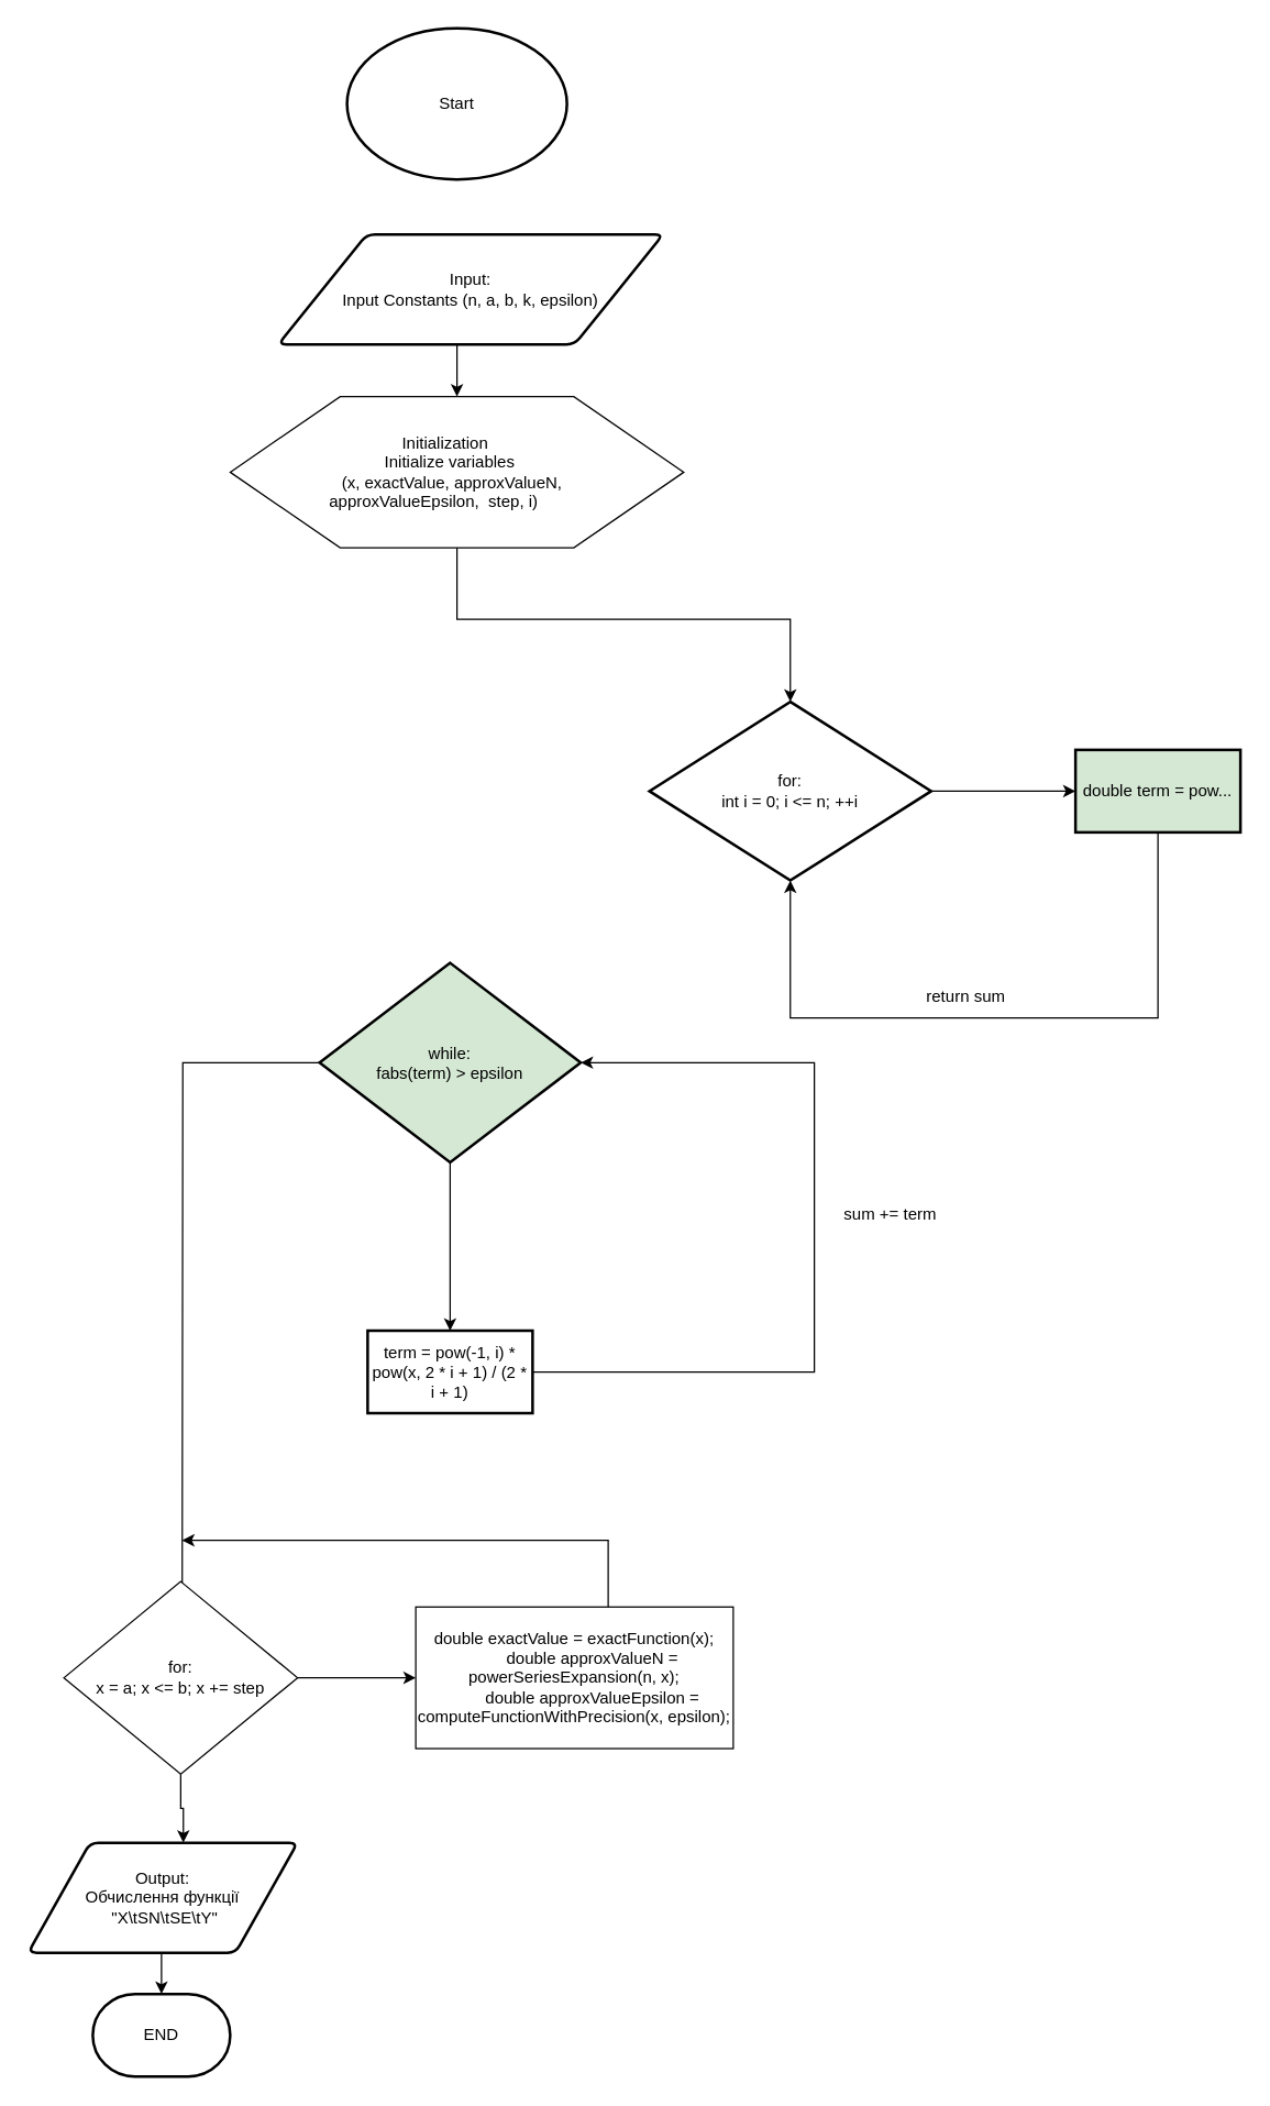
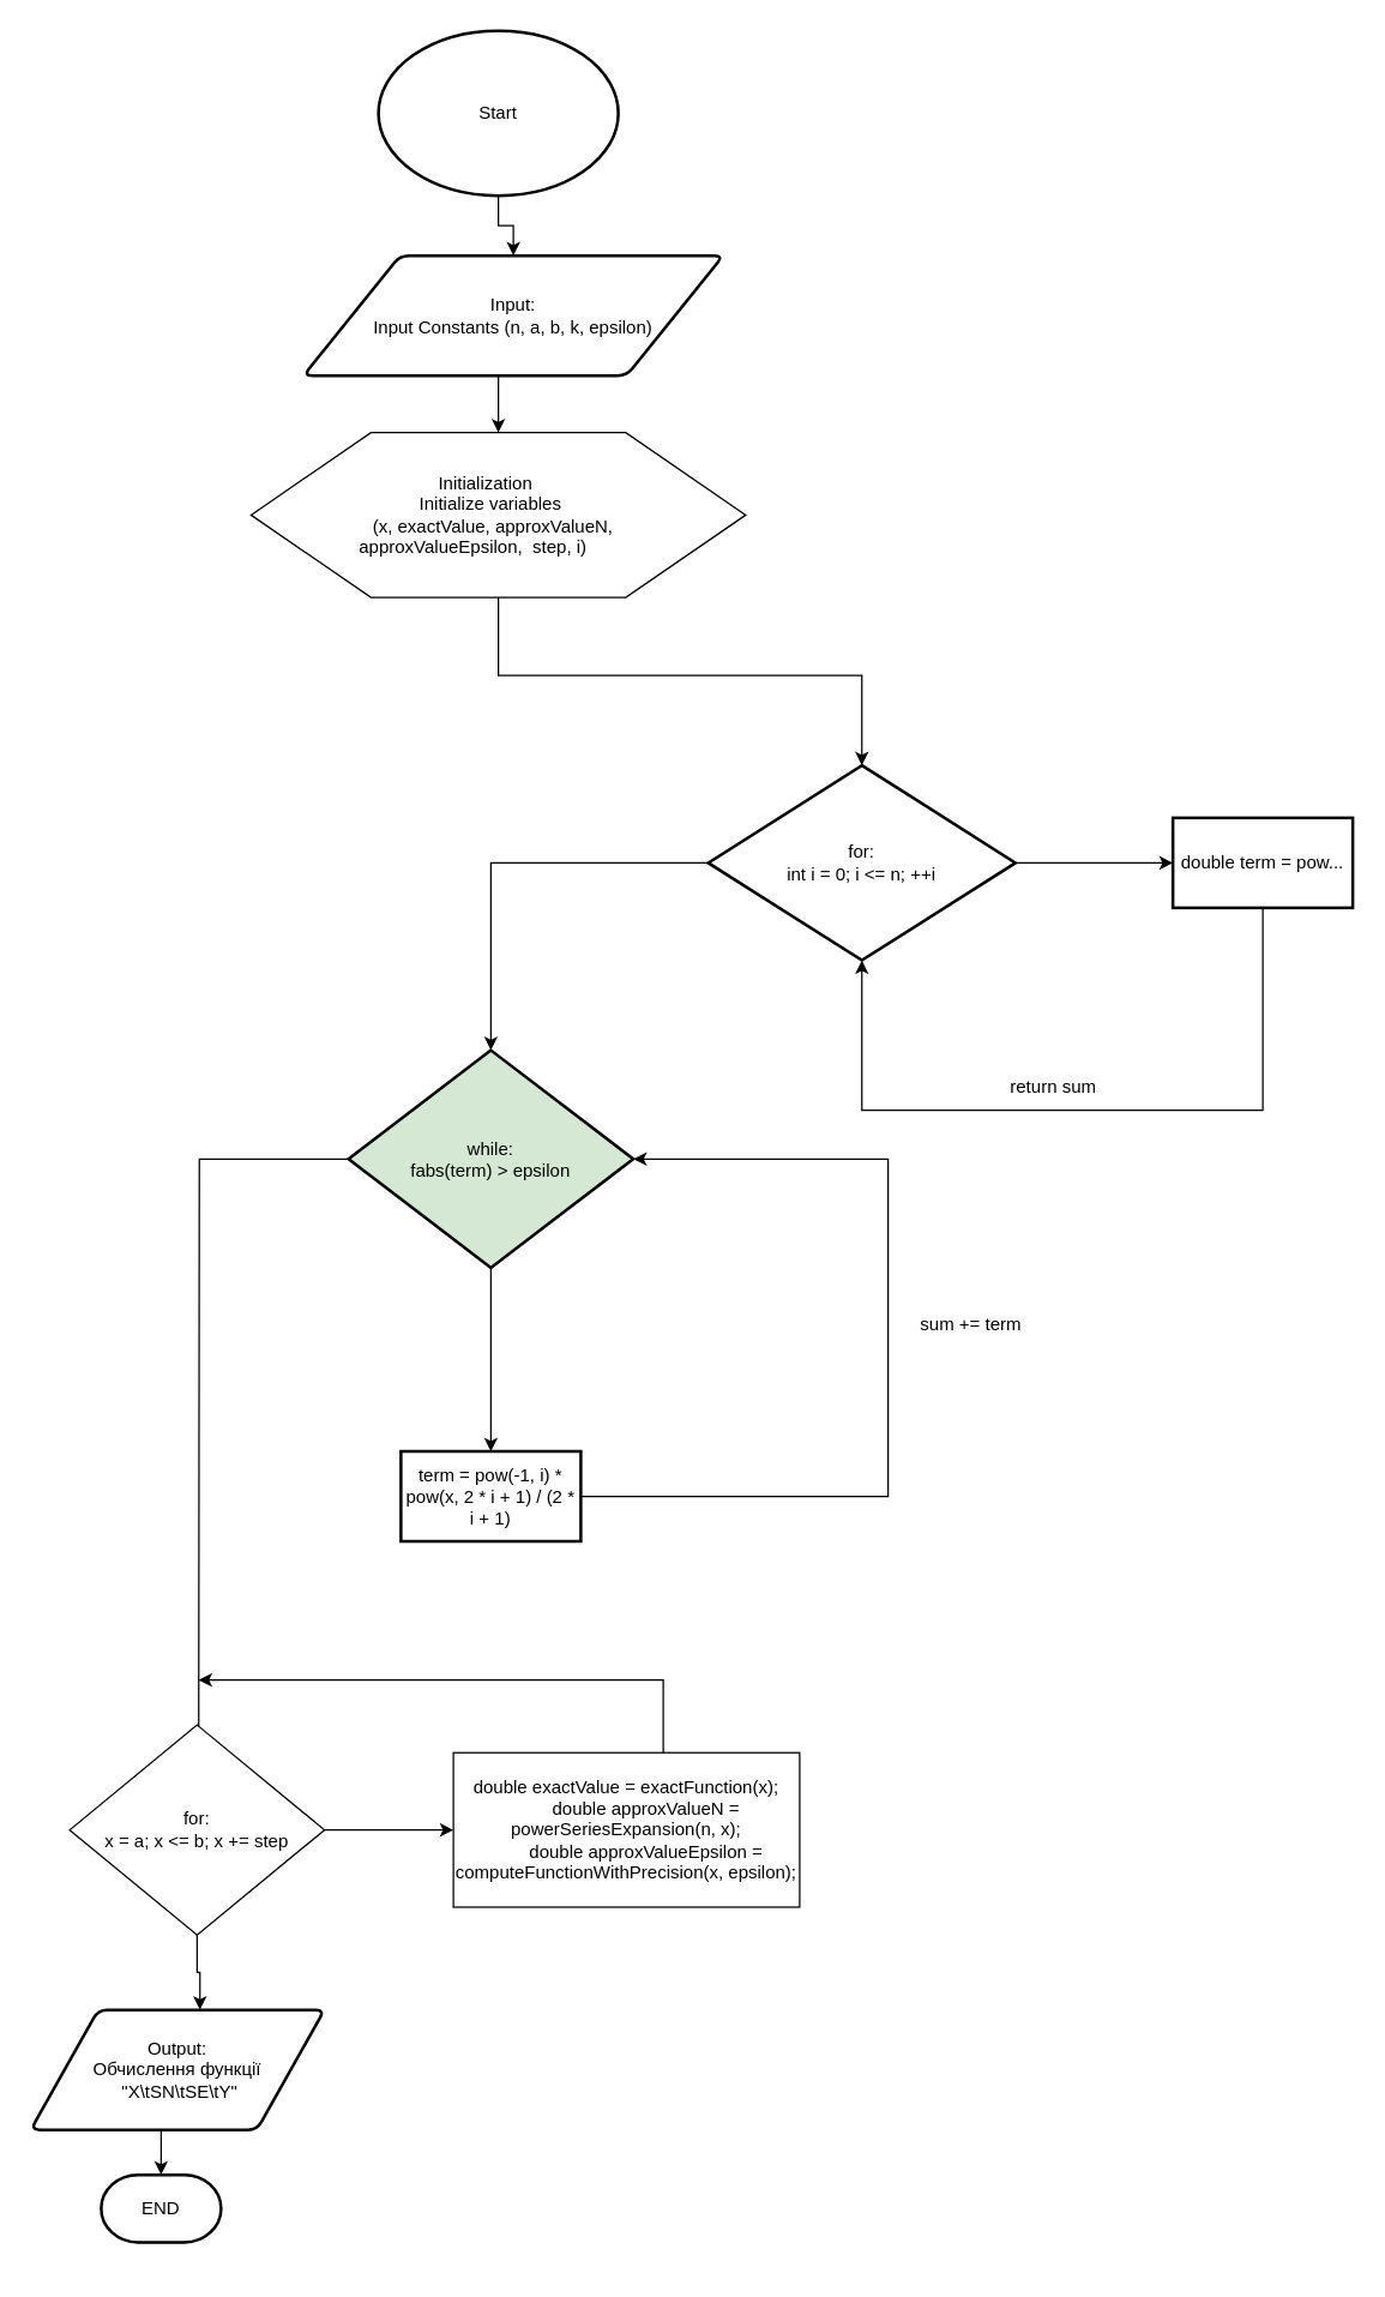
  <mxCell id="0" />
  <mxCell id="1" parent="0" />
+ <mxCell id="2" style="edgeStyle=orthogonalEdgeStyle;rounded=0;orthogonalLoop=1;jettySize=auto;html=1;exitX=0.5;exitY=1;exitDx=0;exitDy=0;exitPerimeter=0;entryX=0.5;entryY=0;entryDx=0;entryDy=0;" parent="1" source="3" target="5" edge="1"><mxGeometry relative="1" as="geometry" /></mxCell>
  <mxCell id="3" value="Start" style="strokeWidth=2;html=1;shape=mxgraph.flowchart.start_2;whiteSpace=wrap;" parent="1" vertex="1"><mxGeometry x="252" y="20" width="160" height="110" as="geometry" /></mxCell>
  <mxCell id="4" style="edgeStyle=orthogonalEdgeStyle;rounded=0;orthogonalLoop=1;jettySize=auto;html=1;exitX=0.5;exitY=1;exitDx=0;exitDy=0;entryX=0.5;entryY=0;entryDx=0;entryDy=0;" parent="1" source="5" target="6" edge="1"><mxGeometry relative="1" as="geometry" /></mxCell>
  <mxCell id="5" value="Input:&lt;br&gt;Input Constants (n, a, b, k, epsilon)" style="shape=parallelogram;html=1;strokeWidth=2;perimeter=parallelogramPerimeter;whiteSpace=wrap;rounded=1;arcSize=12;size=0.23;" parent="1" vertex="1"><mxGeometry x="202" y="170" width="280" height="80" as="geometry" /></mxCell>
  <mxCell id="6" value="&lt;div&gt;&amp;nbsp;Initialization&amp;nbsp; &amp;nbsp; &amp;nbsp;&amp;nbsp;&lt;/div&gt;&lt;div&gt;Initialize variables&amp;nbsp; &amp;nbsp;&lt;/div&gt;&lt;div&gt;&amp;nbsp;(x, exactValue,&lt;span style=&quot;background-color: initial;&quot;&gt;&amp;nbsp;approxValueN,&amp;nbsp; &amp;nbsp;&lt;/span&gt;&lt;/div&gt;&lt;div&gt;approxValueEpsilon,&amp;nbsp;&lt;span style=&quot;background-color: initial;&quot;&gt;&amp;nbsp;step, i)&amp;nbsp; &amp;nbsp; &amp;nbsp; &amp;nbsp; &amp;nbsp;&amp;nbsp;&lt;/span&gt;&lt;/div&gt;" style="shape=hexagon;perimeter=hexagonPerimeter2;whiteSpace=wrap;html=1;fixedSize=1;size=80;" parent="1" vertex="1"><mxGeometry x="167" y="288" width="330" height="110" as="geometry" /></mxCell>
  <mxCell id="7" value="" style="edgeStyle=orthogonalEdgeStyle;rounded=0;orthogonalLoop=1;jettySize=auto;html=1;" parent="1" source="9" target="10" edge="1"><mxGeometry relative="1" as="geometry" /></mxCell>
+ <mxCell id="8" value="" style="edgeStyle=orthogonalEdgeStyle;rounded=0;orthogonalLoop=1;jettySize=auto;html=1;" parent="1" source="9" target="14" edge="1"><mxGeometry relative="1" as="geometry" /></mxCell>
  <mxCell id="9" value="for:&lt;br&gt;int i = 0; i &amp;lt;= n; ++i" style="strokeWidth=2;html=1;shape=mxgraph.flowchart.decision;whiteSpace=wrap;" parent="1" vertex="1"><mxGeometry x="472" y="510" width="205" height="130" as="geometry" /></mxCell>
- <mxCell id="10" value="double term = pow..." style="whiteSpace=wrap;html=1;strokeWidth=2;fillColor=#d5e8d4;" parent="1" vertex="1"><mxGeometry x="782" y="545" width="120" height="60" as="geometry" /></mxCell>
+ <mxCell id="10" value="double term = pow..." style="whiteSpace=wrap;html=1;strokeWidth=2;" parent="1" vertex="1"><mxGeometry x="782" y="545" width="120" height="60" as="geometry" /></mxCell>
  <mxCell id="11" value="return sum" style="text;html=1;align=center;verticalAlign=middle;resizable=0;points=[];autosize=1;strokeColor=none;fillColor=none;" parent="1" vertex="1"><mxGeometry x="662" y="710" width="80" height="30" as="geometry" /></mxCell>
  <mxCell id="12" value="" style="edgeStyle=orthogonalEdgeStyle;rounded=0;orthogonalLoop=1;jettySize=auto;html=1;" parent="1" source="14" target="18" edge="1"><mxGeometry relative="1" as="geometry" /></mxCell>
  <mxCell id="13" style="edgeStyle=orthogonalEdgeStyle;rounded=0;orthogonalLoop=1;jettySize=auto;html=1;exitX=0;exitY=0.5;exitDx=0;exitDy=0;" parent="1" source="14" edge="1"><mxGeometry relative="1" as="geometry"><mxPoint x="132" y="1210" as="targetPoint" /></mxGeometry></mxCell>
  <mxCell id="14" value="while:&lt;br&gt;fabs(term) &amp;gt; epsilon" style="rhombus;whiteSpace=wrap;html=1;strokeWidth=2;fillColor=#d5e8d4;" parent="1" vertex="1"><mxGeometry x="232" y="700" width="190" height="145" as="geometry" /></mxCell>
  <mxCell id="15" style="edgeStyle=orthogonalEdgeStyle;rounded=0;orthogonalLoop=1;jettySize=auto;html=1;exitX=0.5;exitY=1;exitDx=0;exitDy=0;entryX=0.5;entryY=0;entryDx=0;entryDy=0;entryPerimeter=0;" parent="1" source="6" target="9" edge="1"><mxGeometry relative="1" as="geometry"><Array as="points"><mxPoint x="332" y="450" /><mxPoint x="574" y="450" /></Array></mxGeometry></mxCell>
  <mxCell id="16" style="edgeStyle=orthogonalEdgeStyle;rounded=0;orthogonalLoop=1;jettySize=auto;html=1;exitX=0.5;exitY=1;exitDx=0;exitDy=0;entryX=0.5;entryY=1;entryDx=0;entryDy=0;entryPerimeter=0;" parent="1" source="10" target="9" edge="1"><mxGeometry relative="1" as="geometry"><Array as="points"><mxPoint x="842" y="740" /><mxPoint x="575" y="740" /></Array></mxGeometry></mxCell>
  <mxCell id="17" style="edgeStyle=orthogonalEdgeStyle;rounded=0;orthogonalLoop=1;jettySize=auto;html=1;exitX=1;exitY=0.5;exitDx=0;exitDy=0;entryX=1;entryY=0.5;entryDx=0;entryDy=0;" parent="1" source="18" target="14" edge="1"><mxGeometry relative="1" as="geometry"><Array as="points"><mxPoint x="592" y="997" /><mxPoint x="592" y="772" /></Array></mxGeometry></mxCell>
  <mxCell id="18" value="term = pow(-1, i) * pow(x, 2 * i + 1) / (2 * i + 1)" style="whiteSpace=wrap;html=1;strokeWidth=2;" parent="1" vertex="1"><mxGeometry x="267" y="967.5" width="120" height="60" as="geometry" /></mxCell>
  <mxCell id="19" value="sum += term" style="text;html=1;align=center;verticalAlign=middle;resizable=0;points=[];autosize=1;strokeColor=none;fillColor=none;" vertex="1" parent="1"><mxGeometry x="602" y="868" width="90" height="30" as="geometry" /></mxCell>
  <mxCell id="20" value="" style="edgeStyle=orthogonalEdgeStyle;rounded=0;orthogonalLoop=1;jettySize=auto;html=1;" edge="1" parent="1" source="21" target="23"><mxGeometry relative="1" as="geometry" /></mxCell>
  <mxCell id="21" value="for:&lt;br&gt;x = a; x &amp;lt;= b; x += step" style="rhombus;whiteSpace=wrap;html=1;" vertex="1" parent="1"><mxGeometry x="46" y="1150" width="170" height="140" as="geometry" /></mxCell>
  <mxCell id="22" style="edgeStyle=orthogonalEdgeStyle;rounded=0;orthogonalLoop=1;jettySize=auto;html=1;" edge="1" parent="1" source="23"><mxGeometry relative="1" as="geometry"><mxPoint x="132" y="1120" as="targetPoint" /><Array as="points"><mxPoint x="442" y="1120" /></Array></mxGeometry></mxCell>
  <mxCell id="23" value="&lt;div&gt;double exactValue = exactFunction(x);&lt;/div&gt;&lt;div&gt;&amp;nbsp; &amp;nbsp; &amp;nbsp; &amp;nbsp; double approxValueN = powerSeriesExpansion(n, x);&lt;/div&gt;&lt;div&gt;&amp;nbsp; &amp;nbsp; &amp;nbsp; &amp;nbsp; double approxValueEpsilon = computeFunctionWithPrecision(x, epsilon);&lt;/div&gt;" style="whiteSpace=wrap;html=1;" vertex="1" parent="1"><mxGeometry x="302" y="1168.5" width="231" height="103" as="geometry" /></mxCell>
  <mxCell id="24" value="Output:&lt;br&gt;Обчислення функції&lt;br&gt;&amp;nbsp;&quot;X\tSN\tSE\tY&quot;" style="shape=parallelogram;html=1;strokeWidth=2;perimeter=parallelogramPerimeter;whiteSpace=wrap;rounded=1;arcSize=12;size=0.23;" vertex="1" parent="1"><mxGeometry x="20" y="1340" width="196" height="80" as="geometry" /></mxCell>
  <mxCell id="25" style="edgeStyle=orthogonalEdgeStyle;rounded=0;orthogonalLoop=1;jettySize=auto;html=1;exitX=0.5;exitY=1;exitDx=0;exitDy=0;entryX=0.576;entryY=-0.001;entryDx=0;entryDy=0;entryPerimeter=0;" edge="1" parent="1" source="21" target="24"><mxGeometry relative="1" as="geometry" /></mxCell>
- <mxCell id="26" value="END" style="strokeWidth=2;html=1;shape=mxgraph.flowchart.terminator;whiteSpace=wrap;" vertex="1" parent="1"><mxGeometry x="67" y="1450" width="100" height="60" as="geometry" /></mxCell>
+ <mxCell id="26" value="END" style="strokeWidth=2;html=1;shape=mxgraph.flowchart.terminator;whiteSpace=wrap;" vertex="1" parent="1"><mxGeometry x="67" y="1450" width="80" height="45" as="geometry" /></mxCell>
  <mxCell id="27" style="edgeStyle=orthogonalEdgeStyle;rounded=0;orthogonalLoop=1;jettySize=auto;html=1;exitX=0.5;exitY=1;exitDx=0;exitDy=0;entryX=0.5;entryY=0;entryDx=0;entryDy=0;entryPerimeter=0;" edge="1" parent="1" source="24" target="26"><mxGeometry relative="1" as="geometry" /></mxCell>
